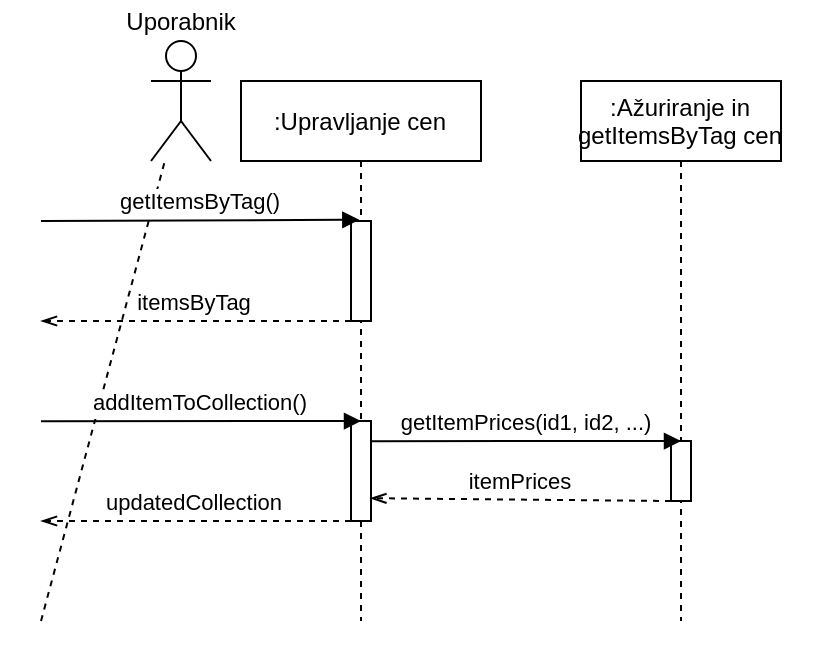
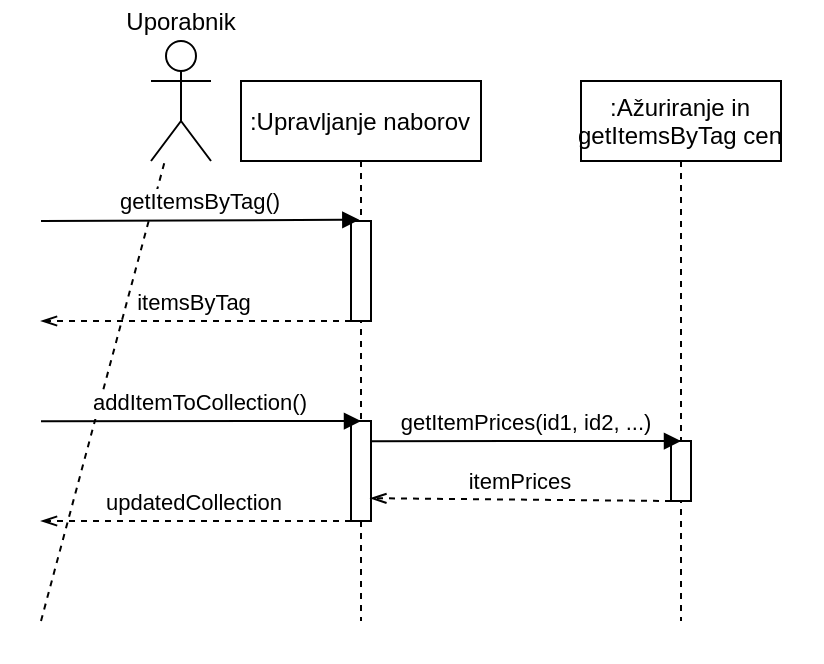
  <mxCell id="0" />
  <mxCell id="1" parent="0" />
- <mxCell id="2" value=":Upravljanje cen" style="shape=umlLifeline;perimeter=lifelinePerimeter;container=1;collapsible=0;recursiveResize=0;rounded=0;shadow=0;strokeWidth=1;" parent="1" vertex="1"><mxGeometry x="120" y="40" width="120" height="270" as="geometry" /></mxCell>
+ <mxCell id="2" value=":Upravljanje naborov" style="shape=umlLifeline;perimeter=lifelinePerimeter;container=1;collapsible=0;recursiveResize=0;rounded=0;shadow=0;strokeWidth=1;" parent="1" vertex="1"><mxGeometry x="120" y="40" width="120" height="270" as="geometry" /></mxCell>
  <mxCell id="3" value="" style="points=[];perimeter=orthogonalPerimeter;rounded=0;shadow=0;strokeWidth=1;" parent="2" vertex="1"><mxGeometry x="55" y="70" width="10" height="50" as="geometry" /></mxCell>
  <mxCell id="4" value="" style="points=[];perimeter=orthogonalPerimeter;rounded=0;shadow=0;strokeWidth=1;" vertex="1" parent="2"><mxGeometry x="55" y="170" width="10" height="50" as="geometry" /></mxCell>
  <mxCell id="5" value="updatedCollection" style="verticalAlign=bottom;endArrow=openThin;shadow=0;strokeWidth=1;endFill=0;dashed=1;" edge="1" parent="2"><mxGeometry relative="1" as="geometry"><mxPoint x="55" y="220" as="sourcePoint" /><mxPoint x="-100.0" y="220" as="targetPoint" /></mxGeometry></mxCell>
  <mxCell id="6" value="itemsByTag" style="verticalAlign=bottom;endArrow=openThin;shadow=0;strokeWidth=1;endFill=0;dashed=1;" parent="1" source="3" edge="1"><mxGeometry relative="1" as="geometry"><mxPoint x="90" y="160" as="sourcePoint" /><mxPoint x="20" y="160" as="targetPoint" /></mxGeometry></mxCell>
  <mxCell id="7" value=":Ažuriranje in &#10;getItemsByTag cen" style="shape=umlLifeline;perimeter=lifelinePerimeter;container=1;collapsible=0;recursiveResize=0;rounded=0;shadow=0;strokeWidth=1;spacing=2;spacingBottom=0;horizontal=1;" vertex="1" parent="1"><mxGeometry x="290" y="40" width="100" height="270" as="geometry" /></mxCell>
  <mxCell id="8" value="" style="points=[];perimeter=orthogonalPerimeter;rounded=0;shadow=0;strokeWidth=1;" vertex="1" parent="7"><mxGeometry x="45" y="180" width="10" height="30" as="geometry" /></mxCell>
  <mxCell id="9" value="getItemPrices(id1, id2, ...)" style="verticalAlign=bottom;startArrow=none;endArrow=block;startSize=8;shadow=0;strokeWidth=1;startFill=0;" edge="1" parent="7"><mxGeometry relative="1" as="geometry"><mxPoint x="-105.0" y="180.1" as="sourcePoint" /><mxPoint x="50" y="180" as="targetPoint" /></mxGeometry></mxCell>
  <mxCell id="10" value="itemPrices" style="verticalAlign=bottom;endArrow=openThin;shadow=0;strokeWidth=1;endFill=0;dashed=1;entryX=0.969;entryY=0.772;entryDx=0;entryDy=0;entryPerimeter=0;" edge="1" parent="7" target="4"><mxGeometry relative="1" as="geometry"><mxPoint x="45" y="210" as="sourcePoint" /><mxPoint x="-100" y="210" as="targetPoint" /></mxGeometry></mxCell>
  <mxCell id="11" value="&lt;div&gt;Uporabnik&lt;/div&gt;" style="shape=umlActor;verticalLabelPosition=top;verticalAlign=bottom;html=1;outlineConnect=0;labelPosition=center;align=center;" vertex="1" parent="1"><mxGeometry x="75" y="20" width="30" height="60" as="geometry" /></mxCell>
  <mxCell id="12" value="" style="endArrow=none;dashed=1;html=1;rounded=0;" edge="1" parent="1" target="11"><mxGeometry width="50" height="50" relative="1" as="geometry"><mxPoint x="20" y="310" as="sourcePoint" /><mxPoint x="20" y="80" as="targetPoint" /></mxGeometry></mxCell>
  <mxCell id="13" value="getItemsByTag()" style="verticalAlign=bottom;startArrow=none;endArrow=block;startSize=8;shadow=0;strokeWidth=1;startFill=0;entryX=0.493;entryY=0.257;entryDx=0;entryDy=0;entryPerimeter=0;" parent="1" target="2" edge="1"><mxGeometry relative="1" as="geometry"><mxPoint x="20" y="110" as="sourcePoint" /><mxPoint x="165" y="110" as="targetPoint" /></mxGeometry></mxCell>
  <mxCell id="14" value="addItemToCollection()" style="verticalAlign=bottom;startArrow=none;endArrow=block;startSize=8;shadow=0;strokeWidth=1;startFill=0;entryX=0.5;entryY=0.233;entryDx=0;entryDy=0;entryPerimeter=0;" edge="1" parent="1"><mxGeometry relative="1" as="geometry"><mxPoint x="20" y="210.1" as="sourcePoint" /><mxPoint x="180" y="210" as="targetPoint" /></mxGeometry></mxCell>
